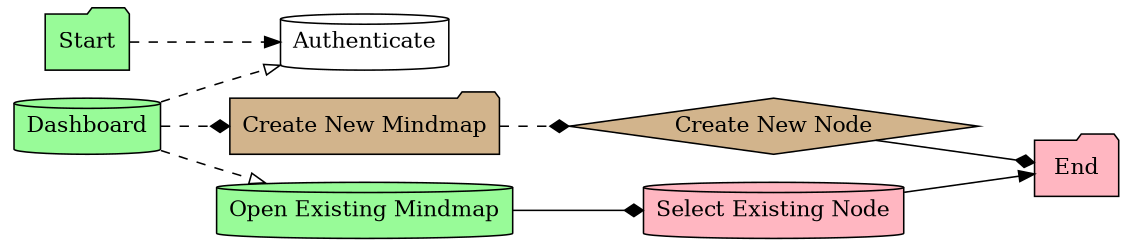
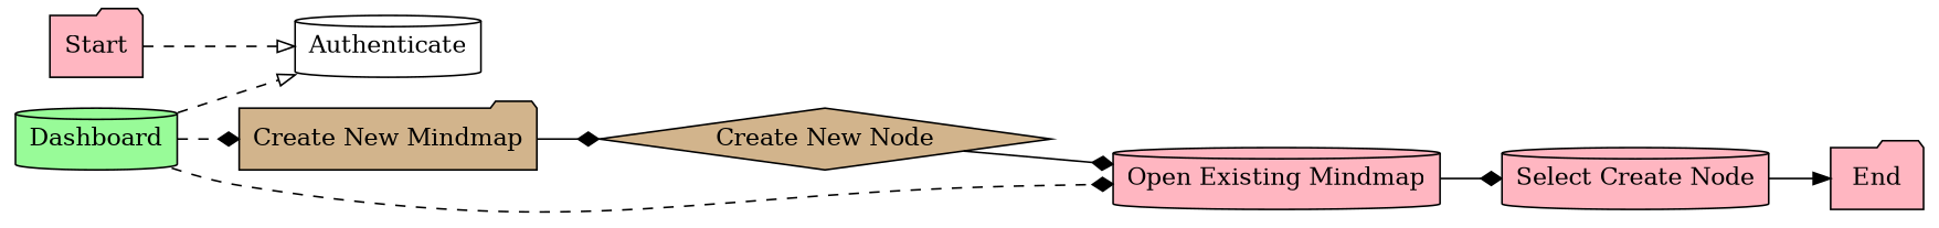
  digraph {
    rankdir=LR
    node [fillcolor=lightpink shape=cylinder style=filled]
    edge [arrowhead=diamond style=dashed]
-   n1 [fillcolor=palegreen label=Start shape=folder]
+   n1 [label=Start shape=folder]
    n2 [fillcolor=white label=Authenticate]
    n3 [fillcolor=palegreen label=Dashboard]
    n4 [fillcolor=tan label="Create New Mindmap" shape=folder]
-   n5 [fillcolor=palegreen label="Open Existing Mindmap"]
+   n5 [label="Open Existing Mindmap"]
    n6 [fillcolor=tan label="Create New Node" shape=diamond]
-   n7 [label="Select Existing Node"]
+   n7 [label="Select Create Node"]
    n8 [label=End shape=folder]
-   n1 -> n2 [arrowhead=normal]
+   n1 -> n2 [arrowhead=onormal]
    n3 -> n2 [arrowhead=onormal]
    n3 -> n4
-   n3 -> n5 [arrowhead=onormal]
-   n4 -> n6
+   n3 -> n5
+   n4 -> n6 [style=solid]
    n5 -> n7 [style=solid]
-   n6 -> n8 [style=solid]
+   n6 -> n5 [style=solid]
    n7 -> n8 [arrowhead=normal style=solid]
  }
